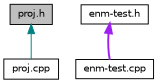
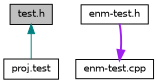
  digraph {
    node [color=black fillcolor=white fontname=Helvetica fontsize=10 shape=record style=filled]
    edge [dir=back fontname=Helvetica fontsize=10 labelfontname=Helvetica labelfontsize=10]
-   n1 [fillcolor=grey75 fontcolor=black height=0.2 label="proj.h" width=0.4]
-   n2 [height=0.2 label="proj.cpp" width=0.4]
+   n1 [fillcolor=grey75 fontcolor=black height=0.2 label="test.h" width=0.4]
+   n2 [height=0.2 label="proj.test" width=0.4]
    n3 [height=0.2 label="enm-test.h" width=0.4]
    n4 [height=0.2 label="enm-test.cpp" width=0.4]
    n1 -> n2 [color=teal style=solid]
-   n3 -> n4 [color=purple style=bold]
+   n4 -> n3 [color=purple style=bold]
  }
